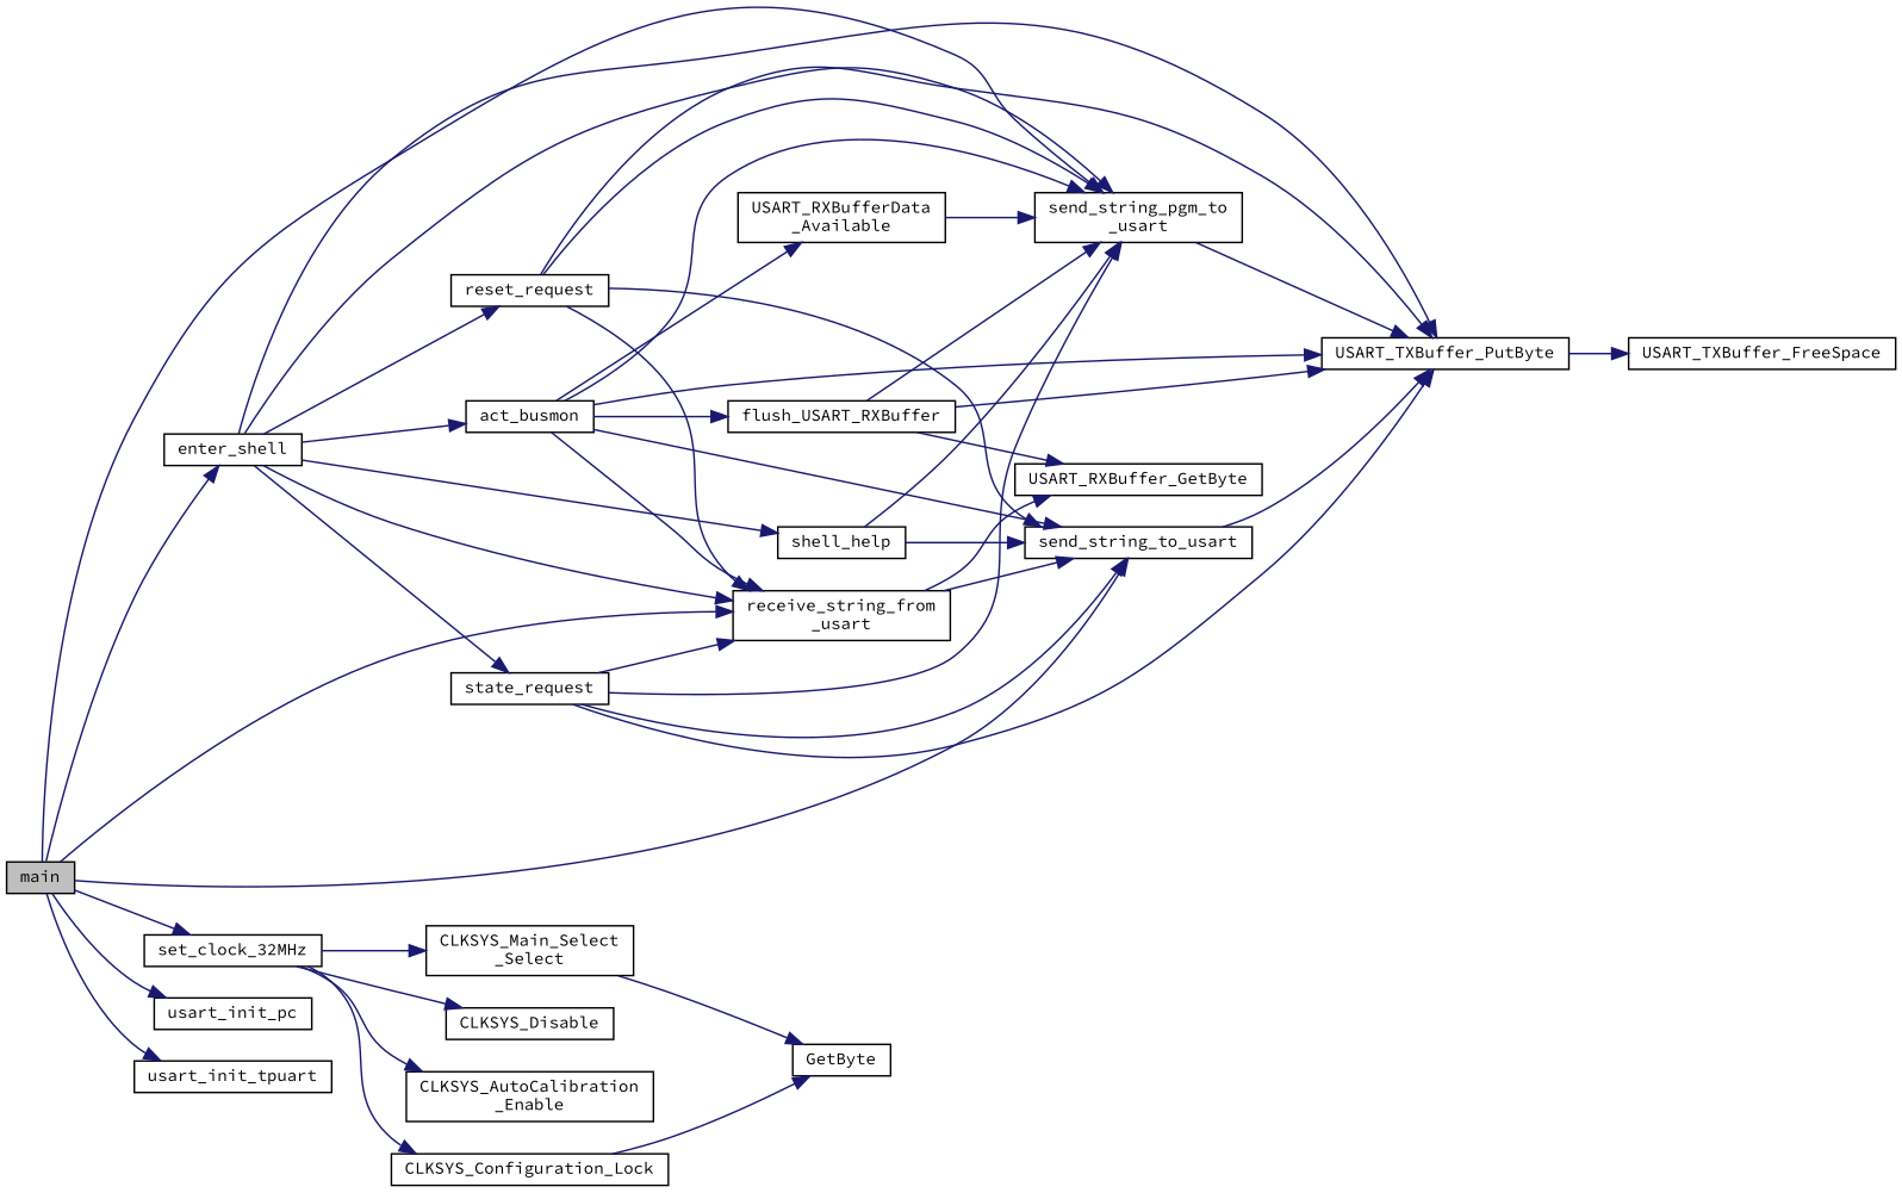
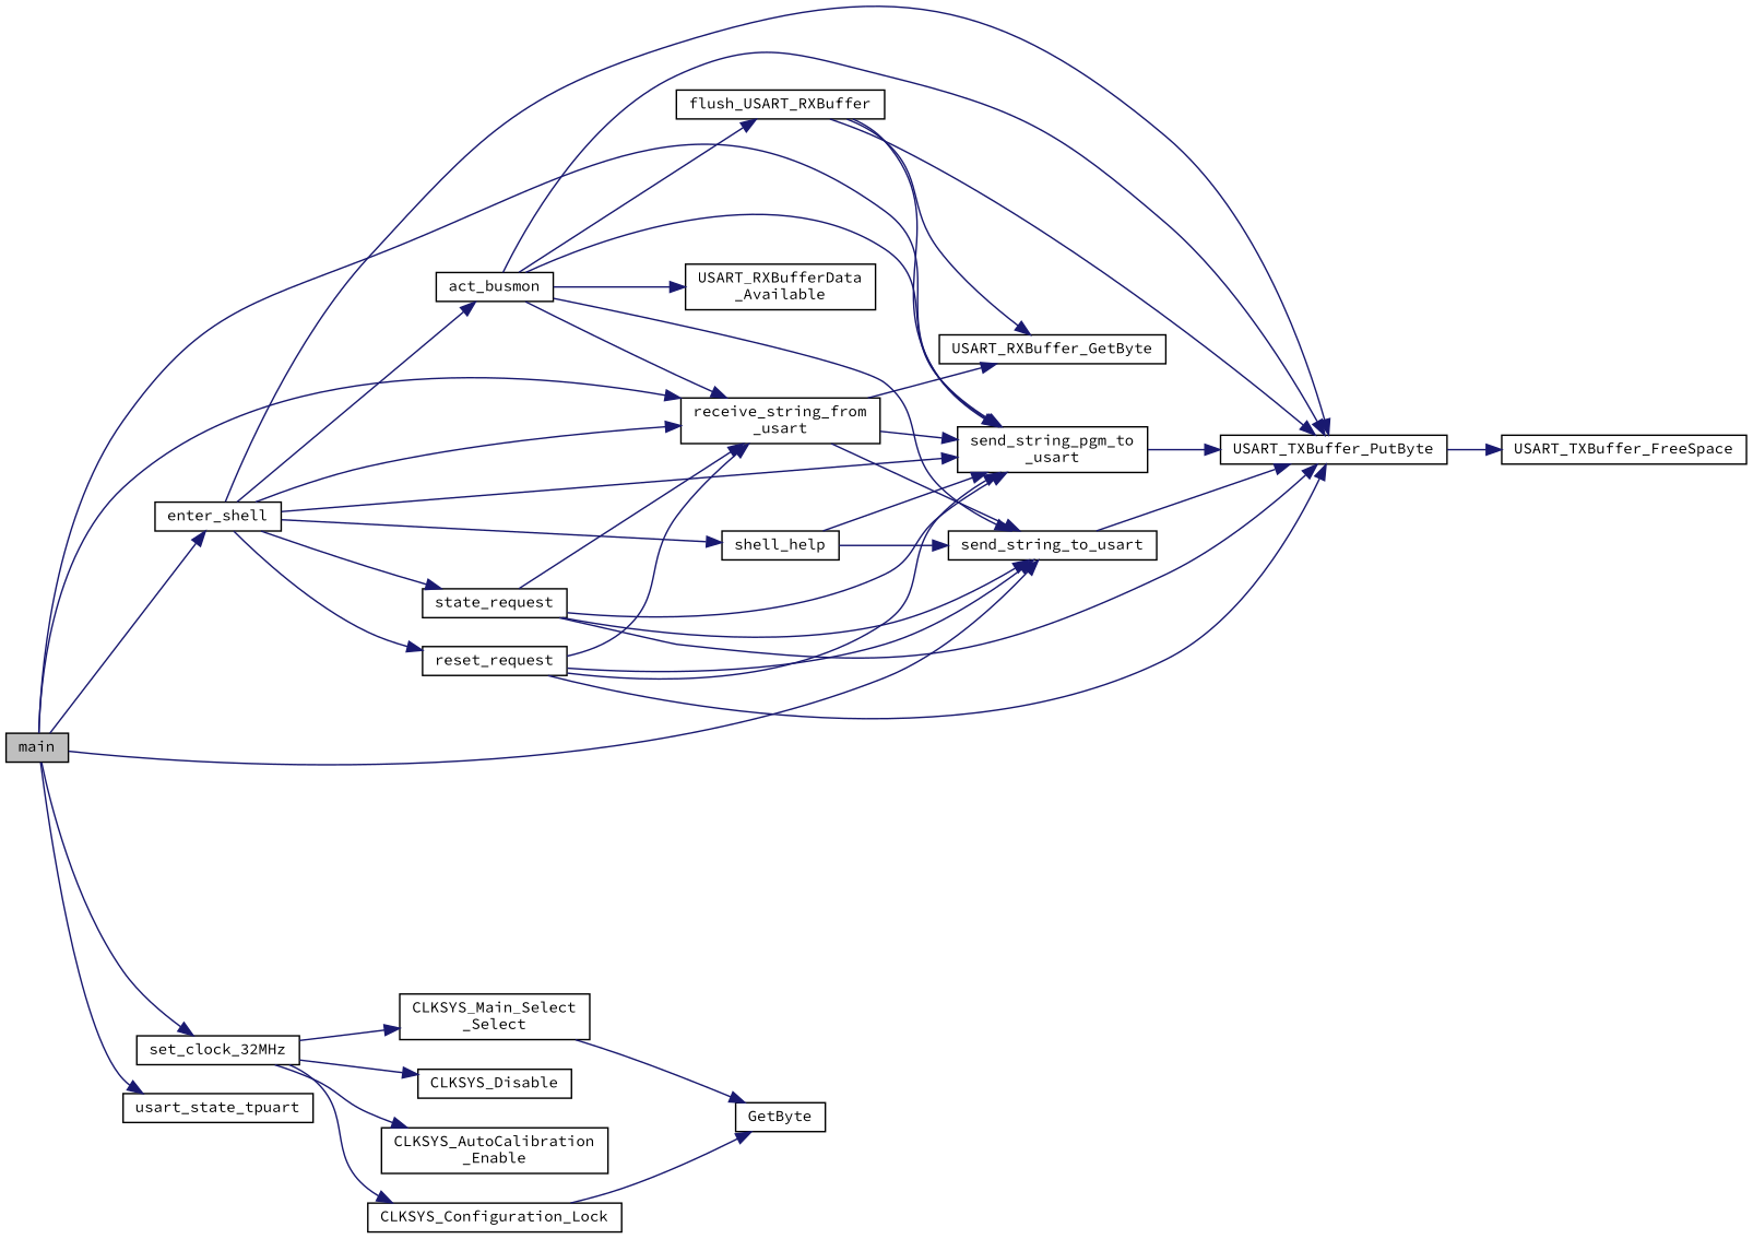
  digraph {
    fontname="Source Code Pro"
    rankdir=LR
    node [color=black fillcolor=white fontname="Source Code Pro" fontsize=10 shape=record style=filled]
    edge [color=midnightblue fontname="Source Code Pro" fontsize=10 labelfontname=Helvetica labelfontsize=10 style=solid]
    n1 [fillcolor=grey75 fontcolor=black height=0.2 label=main width=0.4]
    n2 [height=0.2 label=enter_shell width=0.4]
    n3 [height=0.2 label="receive_string_from\l_usart" width=0.4]
    n4 [height=0.2 label="send_string_pgm_to\l_usart" width=0.4]
    n5 [height=0.2 label=send_string_to_usart width=0.4]
    n6 [height=0.2 label=set_clock_32MHz width=0.4]
-   n7 [height=0.2 label=usart_init_pc width=0.4]
-   n8 [height=0.2 label=usart_init_tpuart width=0.4]
+   n8 [height=0.2 label=usart_state_tpuart width=0.4]
    n9 [height=0.2 label=reset_request width=0.4]
    n10 [height=0.2 label=state_request width=0.4]
    n11 [height=0.2 label=act_busmon width=0.4]
    n12 [height=0.2 label=shell_help width=0.4]
    n13 [height=0.2 label=USART_TXBuffer_PutByte width=0.4]
    n14 [height=0.2 label=USART_RXBuffer_GetByte width=0.4]
    n15 [height=0.2 label="CLKSYS_AutoCalibration\l_Enable" width=0.4]
    n16 [height=0.2 label=CLKSYS_Configuration_Lock width=0.4]
    n17 [height=0.2 label=CLKSYS_Disable width=0.4]
    n18 [height=0.2 label="CLKSYS_Main_Select\l_Select" width=0.4]
    n19 [height=0.2 label="USART_RXBufferData\l_Available" width=0.4]
    n20 [height=0.2 label=flush_USART_RXBuffer width=0.4]
    n21 [height=0.2 label=USART_TXBuffer_FreeSpace width=0.4]
    n22 [height=0.2 label=GetByte width=0.4]
    n1 -> n2
    n1 -> n3
    n1 -> n4
    n1 -> n5
    n1 -> n6
-   n1 -> n7
    n1 -> n8
    n2 -> n3
    n2 -> n4
    n2 -> n9
    n2 -> n10
    n2 -> n11
    n2 -> n12
    n2 -> n13
-   n19 -> n4
+   n3 -> n4
    n3 -> n5
    n3 -> n14
    n4 -> n13
    n5 -> n13
    n6 -> n15
    n6 -> n16
    n6 -> n17
    n6 -> n18
    n9 -> n3
    n9 -> n4
    n9 -> n5
    n9 -> n13
    n10 -> n3
    n10 -> n4
    n10 -> n5
    n10 -> n13
    n11 -> n3
    n11 -> n4
    n11 -> n5
    n11 -> n13
    n11 -> n19
    n11 -> n20
    n12 -> n4
    n12 -> n5
    n13 -> n21
    n16 -> n22
    n18 -> n22
    n20 -> n4
    n20 -> n13
    n20 -> n14
  }
